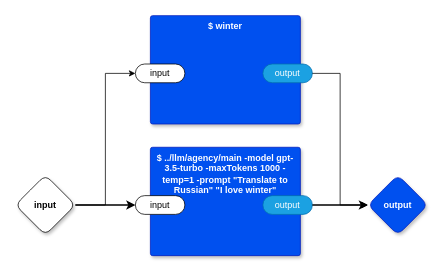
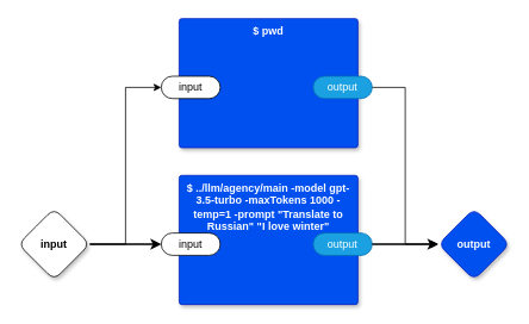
  <mxCell id="0" />
  <mxCell id="1" parent="0" />
  <mxCell id="2" style="edgeStyle=orthogonalEdgeStyle;rounded=0;orthogonalLoop=1;jettySize=auto;html=1;exitX=1;exitY=0.5;exitDx=0;exitDy=0;exitPerimeter=0;strokeWidth=2;" parent="1" source="4" target="7" edge="1"><mxGeometry relative="1" as="geometry" /></mxCell>
  <mxCell id="3" style="edgeStyle=orthogonalEdgeStyle;rounded=0;orthogonalLoop=1;jettySize=auto;html=1;exitX=1;exitY=0.5;exitDx=0;exitDy=0;exitPerimeter=0;entryX=0;entryY=0.5;entryDx=0;entryDy=0;entryPerimeter=0;" edge="1" parent="1" source="4" target="11"><mxGeometry relative="1" as="geometry" /></mxCell>
  <mxCell id="4" value="input" style="rhombus;whiteSpace=wrap;html=1;rounded=1;fontStyle=1;glass=0;sketch=0;fontSize=12;points=[[0,0.5,0,0,0],[0.5,0,0,0,0],[0.5,1,0,0,0],[1,0.5,0,0,0]];shadow=1;" parent="1" vertex="1"><mxGeometry x="20" y="232.5" width="80" height="80" as="geometry" /></mxCell>
  <mxCell id="5" value="output" style="rhombus;whiteSpace=wrap;html=1;rounded=1;fillColor=#0050ef;fontColor=#ffffff;strokeColor=#001DBC;fontStyle=1;glass=0;sketch=0;fontSize=12;points=[[0,0.5,0,0,0],[0.5,0,0,0,0],[0.5,1,0,0,0],[1,0.5,0,0,0]];shadow=1;" parent="1" vertex="1"><mxGeometry x="490" y="232.5" width="80" height="80" as="geometry" /></mxCell>
  <mxCell id="6" value="$ ../llm/agency/main -model gpt-3.5-turbo -maxTokens 1000 -temp=1 -prompt &quot;Translate to Russian&quot; &quot;I love winter&quot;" style="rounded=1;whiteSpace=wrap;html=1;sketch=0;container=1;recursiveResize=0;verticalAlign=top;arcSize=6;fontStyle=1;autosize=0;points=[];absoluteArcSize=1;shadow=1;strokeColor=#001DBC;fillColor=#0050ef;fontColor=#ffffff;connectable=0;" parent="1" vertex="1"><mxGeometry x="200" y="195.5" width="200" height="144.5" as="geometry"><mxRectangle x="-98" y="-1230" width="99" height="26" as="alternateBounds" /></mxGeometry></mxCell>
  <mxCell id="7" value="input" style="rounded=1;whiteSpace=wrap;html=1;sketch=0;points=[[0,0.5,0,0,0],[1,0.5,0,0,0]];arcSize=50;" parent="6" vertex="1"><mxGeometry x="-20" y="64.5" width="66" height="25" as="geometry" /></mxCell>
  <mxCell id="8" value="output" style="rounded=1;whiteSpace=wrap;html=1;sketch=0;points=[[0,0.5,0,0,0],[1,0.5,0,0,0]];fillColor=#1ba1e2;fontColor=#ffffff;strokeColor=#006EAF;arcSize=50;" parent="6" vertex="1"><mxGeometry x="150" y="64.5" width="66" height="25" as="geometry" /></mxCell>
  <mxCell id="9" style="edgeStyle=orthogonalEdgeStyle;rounded=0;orthogonalLoop=1;jettySize=auto;html=1;entryX=0;entryY=0.5;entryDx=0;entryDy=0;entryPerimeter=0;strokeWidth=2;" parent="1" source="8" target="5" edge="1"><mxGeometry relative="1" as="geometry" /></mxCell>
- <mxCell id="10" value="$ winter" style="rounded=1;whiteSpace=wrap;html=1;sketch=0;container=1;recursiveResize=0;verticalAlign=top;arcSize=6;fontStyle=1;autosize=0;points=[];absoluteArcSize=1;shadow=1;strokeColor=#001DBC;fillColor=#0050ef;fontColor=#ffffff;connectable=0;" vertex="1" parent="1"><mxGeometry x="200" y="20" width="200" height="144.5" as="geometry"><mxRectangle x="-98" y="-1230" width="99" height="26" as="alternateBounds" /></mxGeometry></mxCell>
+ <mxCell id="10" value="$ pwd" style="rounded=1;whiteSpace=wrap;html=1;sketch=0;container=1;recursiveResize=0;verticalAlign=top;arcSize=6;fontStyle=1;autosize=0;points=[];absoluteArcSize=1;shadow=1;strokeColor=#001DBC;fillColor=#0050ef;fontColor=#ffffff;connectable=0;" vertex="1" parent="1"><mxGeometry x="200" y="20" width="200" height="144.5" as="geometry"><mxRectangle x="-98" y="-1230" width="99" height="26" as="alternateBounds" /></mxGeometry></mxCell>
  <mxCell id="11" value="input" style="rounded=1;whiteSpace=wrap;html=1;sketch=0;points=[[0,0.5,0,0,0],[1,0.5,0,0,0]];arcSize=50;" vertex="1" parent="10"><mxGeometry x="-20" y="64.5" width="66" height="25" as="geometry" /></mxCell>
  <mxCell id="12" value="output" style="rounded=1;whiteSpace=wrap;html=1;sketch=0;points=[[0,0.5,0,0,0],[1,0.5,0,0,0]];fillColor=#1ba1e2;fontColor=#ffffff;strokeColor=#006EAF;arcSize=50;" vertex="1" parent="10"><mxGeometry x="150" y="64.5" width="66" height="25" as="geometry" /></mxCell>
  <mxCell id="13" style="edgeStyle=orthogonalEdgeStyle;rounded=0;orthogonalLoop=1;jettySize=auto;html=1;exitX=1;exitY=0.5;exitDx=0;exitDy=0;exitPerimeter=0;entryX=0;entryY=0.5;entryDx=0;entryDy=0;entryPerimeter=0;" edge="1" parent="1" source="12" target="5"><mxGeometry relative="1" as="geometry" /></mxCell>
